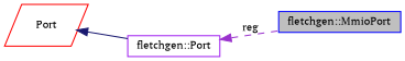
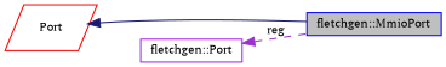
  digraph {
    fontname="PT Serif"
    rankdir=LR
    node [fillcolor=white fontname="PT Serif" fontsize=10 shape=box style=filled]
    edge [dir=back fontname="PT Serif" fontsize=10 labelfontname=Helvetica labelfontsize=10]
    n1 [color=blue fillcolor=grey75 fontcolor=black height=0.2 label="fletchgen::MmioPort" width=0.4]
    n2 [color=red height=0.2 label=Port shape=parallelogram width=0.4]
    n3 [color=purple height=0.2 label="fletchgen::Port" width=0.4]
-   n2 -> n3 [color=midnightblue style=solid]
+   n2 -> n1 [color=midnightblue style=solid]
    n3 -> n1 [color=darkorchid3 label=" reg" style=dashed]
  }
